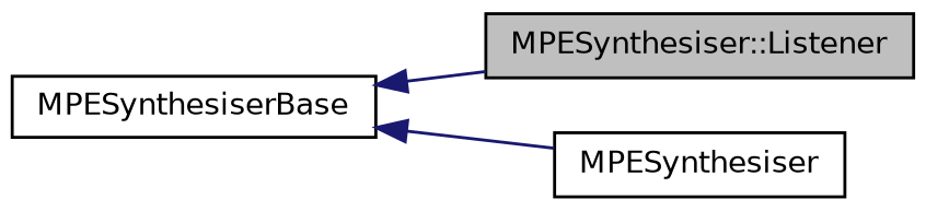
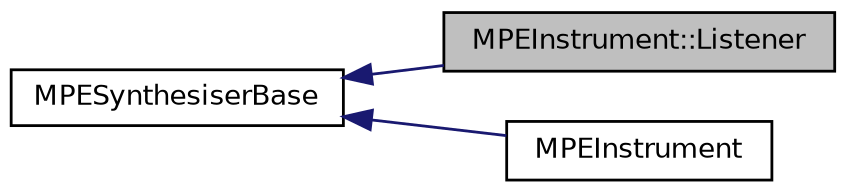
  digraph {
    rankdir=LR
    node [color=black fontname=Helvetica fontsize=10 shape=record]
    edge [color=midnightblue dir=back fontname=Helvetica fontsize=10 labelfontname=Helvetica labelfontsize=10 style=solid]
-   n1 [fillcolor=grey75 fontcolor=black height=0.2 label="MPESynthesiser::Listener" style=filled width=0.4]
+   n1 [fillcolor=grey75 fontcolor=black height=0.2 label="MPEInstrument::Listener" style=filled width=0.4]
    n2 [height=0.2 label=MPESynthesiserBase width=0.4]
-   n3 [height=0.2 label=MPESynthesiser width=0.4]
+   n3 [height=0.2 label=MPEInstrument width=0.4]
    n2 -> n1
    n2 -> n3
  }
